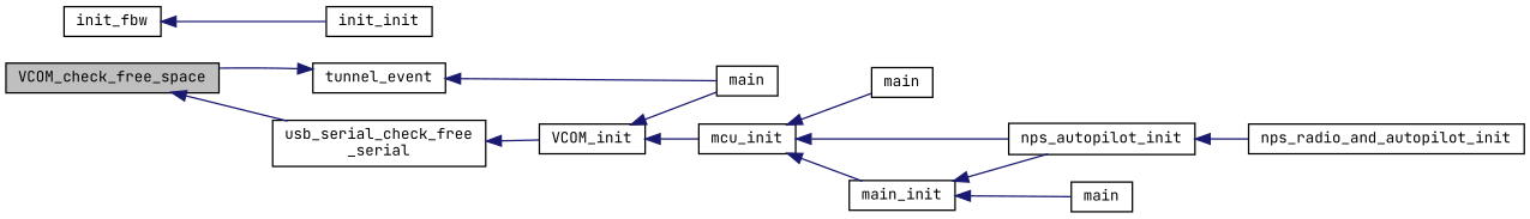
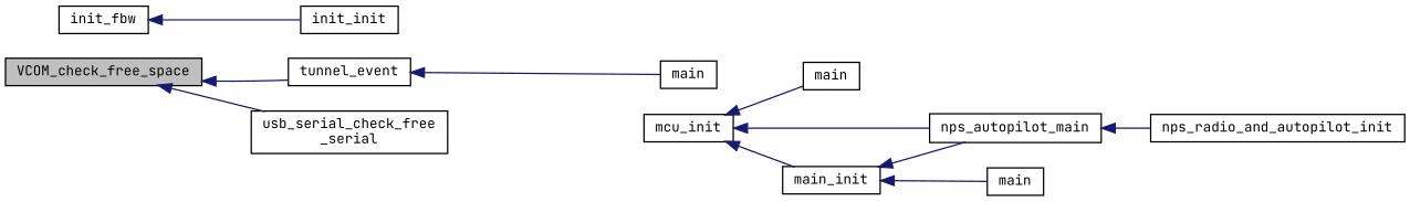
  digraph {
    fontname="JetBrains Mono"
    rankdir=LR
    node [color=black fillcolor=white fontname="JetBrains Mono" fontsize=10 shape=record style=filled]
    edge [color=midnightblue dir=back fontname="JetBrains Mono" fontsize=10 labelfontname=FreeSans labelfontsize=10 style=solid]
    n1 [fillcolor=grey75 fontcolor=black height=0.2 label=VCOM_check_free_space width=0.4]
    n2 [height=0.2 label=tunnel_event width=0.4]
    n3 [height=0.2 label="usb_serial_check_free\l_serial" width=0.4]
    n4 [height=0.2 label=main width=0.4]
-   n5 [height=0.2 label=VCOM_init width=0.4]
    n6 [height=0.2 label=mcu_init width=0.4]
    n7 [height=0.2 label=main width=0.4]
    n8 [height=0.2 label=main_init width=0.4]
-   n9 [height=0.2 label=nps_autopilot_init width=0.4]
+   n9 [height=0.2 label=nps_autopilot_main width=0.4]
    n10 [height=0.2 label=main width=0.4]
    n11 [height=0.2 label=init_fbw width=0.4]
    n12 [height=0.2 label=init_init width=0.4]
    n13 [height=0.2 label=nps_radio_and_autopilot_init width=0.4]
-   n2 -> n1
+   n1 -> n2
    n1 -> n3
    n2 -> n4
-   n3 -> n5
-   n5 -> n4
-   n5 -> n6
    n6 -> n7
    n6 -> n8
    n6 -> n9
    n8 -> n9
    n8 -> n10
    n9 -> n13
    n11 -> n12
  }
